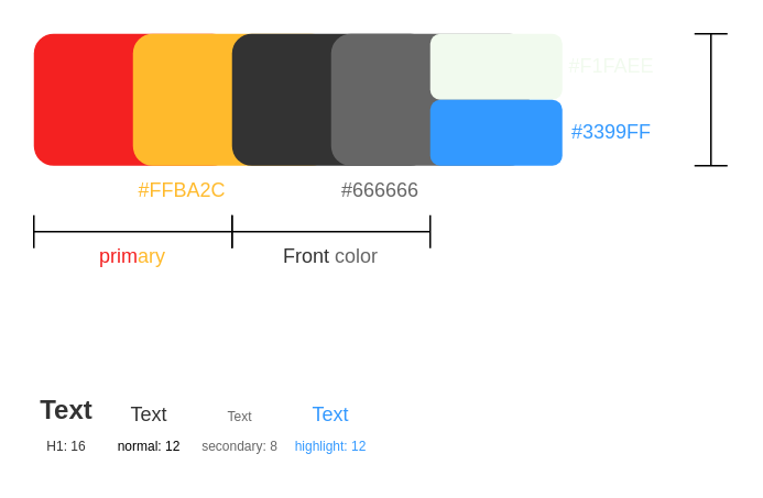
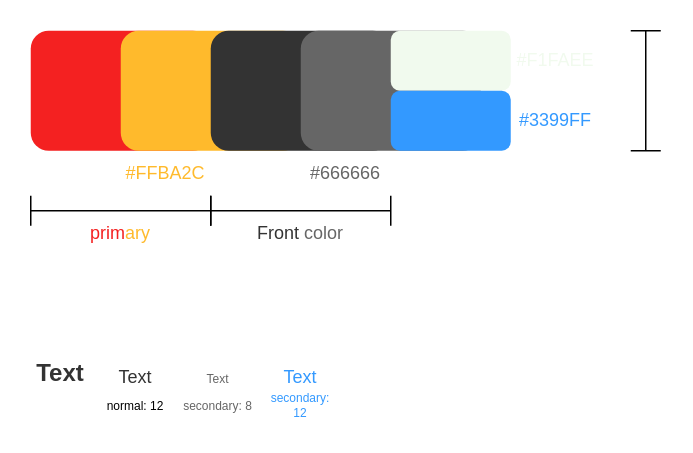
  <mxCell id="0" />
  <mxCell id="1" parent="0" />
  <mxCell id="2" value="" style="rounded=1;whiteSpace=wrap;html=1;strokeColor=none;fillColor=#F42121;shadow=0;" vertex="1" parent="1"><mxGeometry x="20" y="20" width="120" height="80" as="geometry" /></mxCell>
  <mxCell id="3" value="" style="rounded=1;whiteSpace=wrap;html=1;strokeColor=none;fillColor=#ffba2c;shadow=0;" vertex="1" parent="1"><mxGeometry x="80" y="20" width="120" height="80" as="geometry" /></mxCell>
  <mxCell id="4" value="" style="rounded=1;whiteSpace=wrap;html=1;strokeColor=none;fillColor=#333333;shadow=0;" vertex="1" parent="1"><mxGeometry x="140" y="20" width="120" height="80" as="geometry" /></mxCell>
  <mxCell id="5" value="" style="rounded=1;whiteSpace=wrap;html=1;strokeColor=none;fillColor=#666666;shadow=0;" vertex="1" parent="1"><mxGeometry x="200" y="20" width="120" height="80" as="geometry" /></mxCell>
  <mxCell id="6" value="" style="rounded=1;whiteSpace=wrap;html=1;strokeColor=none;fillColor=#F1FAEE;shadow=0;" vertex="1" parent="1"><mxGeometry x="260" y="20" width="80" height="40" as="geometry" /></mxCell>
  <mxCell id="7" value="" style="rounded=1;whiteSpace=wrap;html=1;strokeColor=none;fillColor=#3399FF;shadow=0;" vertex="1" parent="1"><mxGeometry x="260" y="60" width="80" height="40" as="geometry" /></mxCell>
  <mxCell id="8" value="#FFBA2C" style="text;html=1;strokeColor=none;fillColor=none;align=center;verticalAlign=middle;whiteSpace=wrap;rounded=0;shadow=0;fontColor=#FFBA2C;" vertex="1" parent="1"><mxGeometry x="80" y="100" width="60" height="30" as="geometry" /></mxCell>
  <mxCell id="9" value="#666666" style="text;html=1;strokeColor=none;fillColor=none;align=center;verticalAlign=middle;whiteSpace=wrap;rounded=0;shadow=0;fontColor=#666666;" vertex="1" parent="1"><mxGeometry x="200" y="100" width="60" height="30" as="geometry" /></mxCell>
  <mxCell id="10" value="#3399FF" style="text;html=1;strokeColor=none;fillColor=none;align=center;verticalAlign=middle;whiteSpace=wrap;rounded=0;shadow=0;fontColor=#3399FF;" vertex="1" parent="1"><mxGeometry x="340" y="65" width="60" height="30" as="geometry" /></mxCell>
  <mxCell id="11" value="#F1FAEE" style="text;html=1;strokeColor=none;fillColor=none;align=center;verticalAlign=middle;whiteSpace=wrap;rounded=0;shadow=1;fontColor=#F1FAEE;labelBackgroundColor=none;labelBorderColor=none;" vertex="1" parent="1"><mxGeometry x="340" y="25" width="60" height="30" as="geometry" /></mxCell>
  <mxCell id="12" value="" style="shape=crossbar;whiteSpace=wrap;html=1;rounded=1;shadow=0;labelBackgroundColor=none;labelBorderColor=none;fontColor=#F1FAEE;strokeColor=default;fillColor=#F1FAEE;" vertex="1" parent="1"><mxGeometry x="140" y="130" width="120" height="20" as="geometry" /></mxCell>
  <mxCell id="13" value="Front &lt;font color=&quot;#666666&quot;&gt;color&lt;/font&gt;" style="text;html=1;strokeColor=none;fillColor=none;align=center;verticalAlign=middle;whiteSpace=wrap;rounded=0;shadow=0;fontColor=#333333;" vertex="1" parent="1"><mxGeometry x="165" y="140" width="70" height="30" as="geometry" /></mxCell>
  <mxCell id="14" value="" style="shape=crossbar;whiteSpace=wrap;html=1;rounded=1;direction=south;shadow=0;labelBackgroundColor=none;labelBorderColor=none;fontColor=#666666;strokeColor=default;fillColor=#F1FAEE;" vertex="1" parent="1"><mxGeometry x="420" y="20" width="20" height="80" as="geometry" /></mxCell>
  <mxCell id="15" value="" style="shape=crossbar;whiteSpace=wrap;html=1;rounded=1;shadow=0;labelBackgroundColor=none;labelBorderColor=none;fontColor=#F1FAEE;strokeColor=default;fillColor=#F1FAEE;" vertex="1" parent="1"><mxGeometry x="20" y="130" width="120" height="20" as="geometry" /></mxCell>
  <mxCell id="16" value="&lt;font color=&quot;#f42121&quot;&gt;prim&lt;/font&gt;&lt;font color=&quot;#ffba2c&quot;&gt;ary&lt;/font&gt;" style="text;html=1;strokeColor=none;fillColor=none;align=center;verticalAlign=middle;whiteSpace=wrap;rounded=0;shadow=0;fontColor=#333333;" vertex="1" parent="1"><mxGeometry x="45" y="140" width="70" height="30" as="geometry" /></mxCell>
  <mxCell id="17" value="Text" style="text;html=1;strokeColor=none;fillColor=none;align=center;verticalAlign=bottom;whiteSpace=wrap;rounded=0;shadow=0;labelBackgroundColor=none;labelBorderColor=none;fontColor=#333333;fontStyle=1;fontSize=16;" vertex="1" parent="1"><mxGeometry x="20" y="240" width="40" height="20" as="geometry" /></mxCell>
  <mxCell id="18" value="Text" style="text;html=1;strokeColor=none;fillColor=none;align=center;verticalAlign=bottom;whiteSpace=wrap;rounded=0;shadow=0;labelBackgroundColor=none;labelBorderColor=none;fontColor=#333333;fontStyle=0;fontSize=12;" vertex="1" parent="1"><mxGeometry x="70" y="240" width="40" height="20" as="geometry" /></mxCell>
  <mxCell id="19" value="Text" style="text;html=1;strokeColor=none;fillColor=none;align=center;verticalAlign=bottom;whiteSpace=wrap;rounded=0;shadow=0;labelBackgroundColor=none;labelBorderColor=none;fontColor=#666666;fontStyle=0;fontSize=8;" vertex="1" parent="1"><mxGeometry x="125" y="240" width="40" height="20" as="geometry" /></mxCell>
  <mxCell id="20" value="Text" style="text;html=1;strokeColor=none;fillColor=none;align=center;verticalAlign=bottom;whiteSpace=wrap;rounded=0;shadow=0;labelBackgroundColor=none;labelBorderColor=none;fontColor=#3399ff;fontStyle=0;fontSize=12;" vertex="1" parent="1"><mxGeometry x="180" y="240" width="40" height="20" as="geometry" /></mxCell>
- <mxCell id="21" value="H1: 16" style="text;html=1;strokeColor=none;fillColor=none;align=center;verticalAlign=middle;whiteSpace=wrap;rounded=0;shadow=0;labelBackgroundColor=none;labelBorderColor=none;fontSize=8;fontColor=#333333;" vertex="1" parent="1"><mxGeometry x="20" y="260" width="40" height="20" as="geometry" /></mxCell>
  <mxCell id="22" value="normal: 12" style="text;html=1;strokeColor=none;fillColor=none;align=center;verticalAlign=middle;whiteSpace=wrap;rounded=0;shadow=0;labelBackgroundColor=none;labelBorderColor=none;fontSize=8;fontColor=#33333;" vertex="1" parent="1"><mxGeometry x="70" y="260" width="40" height="20" as="geometry" /></mxCell>
  <mxCell id="23" value="secondary: 8" style="text;html=1;strokeColor=none;fillColor=none;align=center;verticalAlign=middle;whiteSpace=wrap;rounded=0;shadow=0;labelBackgroundColor=none;labelBorderColor=none;fontSize=8;fontColor=#666666;" vertex="1" parent="1"><mxGeometry x="120" y="260" width="50" height="20" as="geometry" /></mxCell>
- <mxCell id="24" value="highlight: 12" style="text;html=1;strokeColor=none;fillColor=none;align=center;verticalAlign=middle;whiteSpace=wrap;rounded=0;shadow=0;labelBackgroundColor=none;labelBorderColor=none;fontSize=8;fontColor=#3399ff;" vertex="1" parent="1"><mxGeometry x="175" y="260" width="50" height="20" as="geometry" /></mxCell>
+ <mxCell id="24" value="secondary: 12" style="text;html=1;strokeColor=none;fillColor=none;align=center;verticalAlign=middle;whiteSpace=wrap;rounded=0;shadow=0;labelBackgroundColor=none;labelBorderColor=none;fontSize=8;fontColor=#3399ff;" vertex="1" parent="1"><mxGeometry x="175" y="260" width="50" height="20" as="geometry" /></mxCell>
